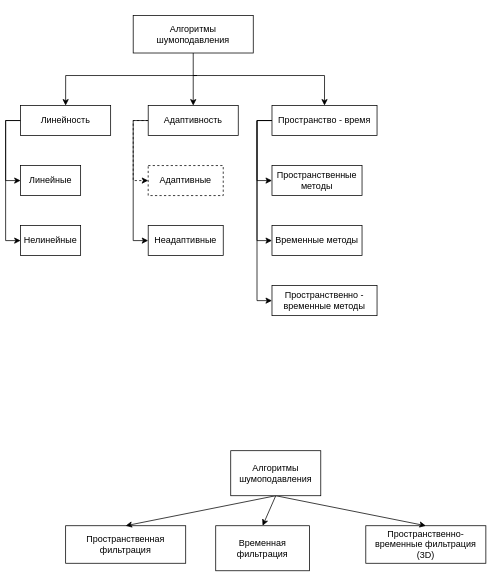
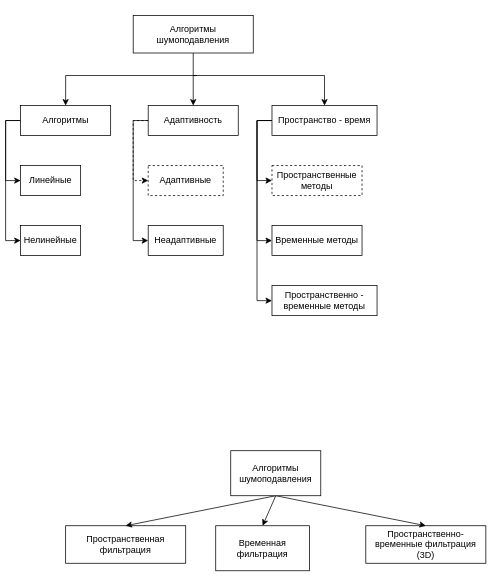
  <mxCell id="0" />
  <mxCell id="1" parent="0" />
  <mxCell id="2" style="edgeStyle=orthogonalEdgeStyle;rounded=0;orthogonalLoop=1;jettySize=auto;html=1;exitX=0.5;exitY=1;exitDx=0;exitDy=0;entryX=0.5;entryY=0;entryDx=0;entryDy=0;" edge="1" parent="1" source="3" target="21"><mxGeometry relative="1" as="geometry"><Array as="points"><mxPoint x="256" y="100" /><mxPoint x="421" y="100" /></Array></mxGeometry></mxCell>
  <mxCell id="3" value="Алгоритмы шумоподавления" style="rounded=0;whiteSpace=wrap;html=1;" parent="1" vertex="1"><mxGeometry x="171" y="20" width="160" height="50" as="geometry" /></mxCell>
  <mxCell id="4" style="edgeStyle=orthogonalEdgeStyle;rounded=0;orthogonalLoop=1;jettySize=auto;html=1;exitX=0.5;exitY=0;exitDx=0;exitDy=0;startArrow=classic;startFill=1;endArrow=classic;endFill=1;entryX=0.5;entryY=0;entryDx=0;entryDy=0;" parent="1" source="7" edge="1" target="17"><mxGeometry relative="1" as="geometry"><mxPoint x="181" y="140" as="targetPoint" /><Array as="points"><mxPoint x="256" y="100" /><mxPoint x="91" y="100" /></Array></mxGeometry></mxCell>
  <mxCell id="5" style="edgeStyle=orthogonalEdgeStyle;rounded=0;orthogonalLoop=1;jettySize=auto;html=1;exitX=0;exitY=0.5;exitDx=0;exitDy=0;entryX=0;entryY=0.5;entryDx=0;entryDy=0;endArrow=classic;endFill=1;dashed=1;" edge="1" parent="1" source="7" target="24"><mxGeometry relative="1" as="geometry" /></mxCell>
  <mxCell id="6" style="edgeStyle=orthogonalEdgeStyle;rounded=0;orthogonalLoop=1;jettySize=auto;html=1;exitX=0;exitY=0.5;exitDx=0;exitDy=0;entryX=0;entryY=0.5;entryDx=0;entryDy=0;endArrow=classic;endFill=1;" edge="1" parent="1" source="7" target="25"><mxGeometry relative="1" as="geometry" /></mxCell>
  <mxCell id="7" value="Адаптивность" style="rounded=0;whiteSpace=wrap;html=1;" parent="1" vertex="1"><mxGeometry x="191" y="140" width="120" height="40" as="geometry" /></mxCell>
  <mxCell id="8" value="Пространственная фильтрация" style="whiteSpace=wrap;html=1;" parent="1" vertex="1"><mxGeometry x="81" y="700" width="160" height="50" as="geometry" /></mxCell>
  <mxCell id="9" value="Временная фильтрация" style="whiteSpace=wrap;html=1;" parent="1" vertex="1"><mxGeometry x="281" y="700" width="125" height="60" as="geometry" /></mxCell>
  <mxCell id="10" value="Пространственно-временные фильтрация (3D)" style="whiteSpace=wrap;html=1;" parent="1" vertex="1"><mxGeometry x="481" y="700" width="160" height="50" as="geometry" /></mxCell>
  <mxCell id="11" style="rounded=0;orthogonalLoop=1;jettySize=auto;html=1;exitX=0.5;exitY=1;exitDx=0;exitDy=0;entryX=0.5;entryY=0;entryDx=0;entryDy=0;" parent="1" source="14" target="8" edge="1"><mxGeometry relative="1" as="geometry" /></mxCell>
  <mxCell id="12" style="edgeStyle=none;rounded=0;orthogonalLoop=1;jettySize=auto;html=1;exitX=0.5;exitY=1;exitDx=0;exitDy=0;entryX=0.5;entryY=0;entryDx=0;entryDy=0;" parent="1" source="14" target="9" edge="1"><mxGeometry relative="1" as="geometry"><mxPoint x="359" y="697" as="targetPoint" /></mxGeometry></mxCell>
  <mxCell id="13" style="edgeStyle=none;rounded=0;orthogonalLoop=1;jettySize=auto;html=1;exitX=0.5;exitY=1;exitDx=0;exitDy=0;entryX=0.5;entryY=0;entryDx=0;entryDy=0;" parent="1" source="14" target="10" edge="1"><mxGeometry relative="1" as="geometry" /></mxCell>
  <mxCell id="14" value="Алгоритмы шумоподавления" style="whiteSpace=wrap;html=1;" parent="1" vertex="1"><mxGeometry x="301" y="600" width="120" height="60" as="geometry" /></mxCell>
  <mxCell id="15" style="edgeStyle=orthogonalEdgeStyle;rounded=0;orthogonalLoop=1;jettySize=auto;html=1;exitX=0;exitY=0.5;exitDx=0;exitDy=0;entryX=0;entryY=0.5;entryDx=0;entryDy=0;endArrow=classic;endFill=1;" edge="1" parent="1" source="17" target="22"><mxGeometry relative="1" as="geometry" /></mxCell>
  <mxCell id="16" style="edgeStyle=orthogonalEdgeStyle;rounded=0;orthogonalLoop=1;jettySize=auto;html=1;exitX=0;exitY=0.5;exitDx=0;exitDy=0;entryX=0;entryY=0.5;entryDx=0;entryDy=0;endArrow=classic;endFill=1;" edge="1" parent="1" source="17" target="23"><mxGeometry relative="1" as="geometry" /></mxCell>
- <mxCell id="17" value="Линейность" style="rounded=0;whiteSpace=wrap;html=1;" parent="1" vertex="1"><mxGeometry x="20.97" y="140" width="120" height="40" as="geometry" /></mxCell>
+ <mxCell id="17" value="Алгоритмы" style="rounded=0;whiteSpace=wrap;html=1;" parent="1" vertex="1"><mxGeometry x="20.97" y="140" width="120" height="40" as="geometry" /></mxCell>
  <mxCell id="18" style="edgeStyle=orthogonalEdgeStyle;rounded=0;orthogonalLoop=1;jettySize=auto;html=1;exitX=0;exitY=0.5;exitDx=0;exitDy=0;entryX=0;entryY=0.5;entryDx=0;entryDy=0;endArrow=classic;endFill=1;" edge="1" parent="1" source="21" target="26"><mxGeometry relative="1" as="geometry" /></mxCell>
  <mxCell id="19" style="edgeStyle=orthogonalEdgeStyle;rounded=0;orthogonalLoop=1;jettySize=auto;html=1;exitX=0;exitY=0.5;exitDx=0;exitDy=0;entryX=0;entryY=0.5;entryDx=0;entryDy=0;endArrow=classic;endFill=1;" edge="1" parent="1" source="21" target="27"><mxGeometry relative="1" as="geometry" /></mxCell>
  <mxCell id="20" style="edgeStyle=orthogonalEdgeStyle;rounded=0;orthogonalLoop=1;jettySize=auto;html=1;exitX=0;exitY=0.5;exitDx=0;exitDy=0;entryX=0;entryY=0.5;entryDx=0;entryDy=0;endArrow=classic;endFill=1;" edge="1" parent="1" source="21" target="28"><mxGeometry relative="1" as="geometry" /></mxCell>
  <mxCell id="21" value="Пространство - время" style="whiteSpace=wrap;html=1;" vertex="1" parent="1"><mxGeometry x="355.97" y="140" width="140" height="40" as="geometry" /></mxCell>
  <mxCell id="22" value="Линейные" style="whiteSpace=wrap;html=1;" vertex="1" parent="1"><mxGeometry x="20.97" y="220" width="80" height="40" as="geometry" /></mxCell>
  <mxCell id="23" value="Нелинейные" style="whiteSpace=wrap;html=1;" vertex="1" parent="1"><mxGeometry x="20.97" y="300" width="80" height="40" as="geometry" /></mxCell>
  <mxCell id="24" value="Адаптивные" style="whiteSpace=wrap;html=1;dashed=1;" vertex="1" parent="1"><mxGeometry x="191" y="220" width="100" height="40" as="geometry" /></mxCell>
  <mxCell id="25" value="Неадаптивные" style="whiteSpace=wrap;html=1;" vertex="1" parent="1"><mxGeometry x="191" y="300" width="100" height="40" as="geometry" /></mxCell>
- <mxCell id="26" value="Пространственные методы" style="whiteSpace=wrap;html=1;" vertex="1" parent="1"><mxGeometry x="355.97" y="220" width="120" height="40" as="geometry" /></mxCell>
+ <mxCell id="26" value="Пространственные методы" style="whiteSpace=wrap;html=1;dashed=1;" vertex="1" parent="1"><mxGeometry x="355.97" y="220" width="120" height="40" as="geometry" /></mxCell>
  <mxCell id="27" value="Временные методы" style="whiteSpace=wrap;html=1;" vertex="1" parent="1"><mxGeometry x="355.97" y="300" width="120" height="40" as="geometry" /></mxCell>
  <mxCell id="28" value="Пространственно - временные методы" style="whiteSpace=wrap;html=1;" vertex="1" parent="1"><mxGeometry x="355.97" y="380" width="140" height="40" as="geometry" /></mxCell>
